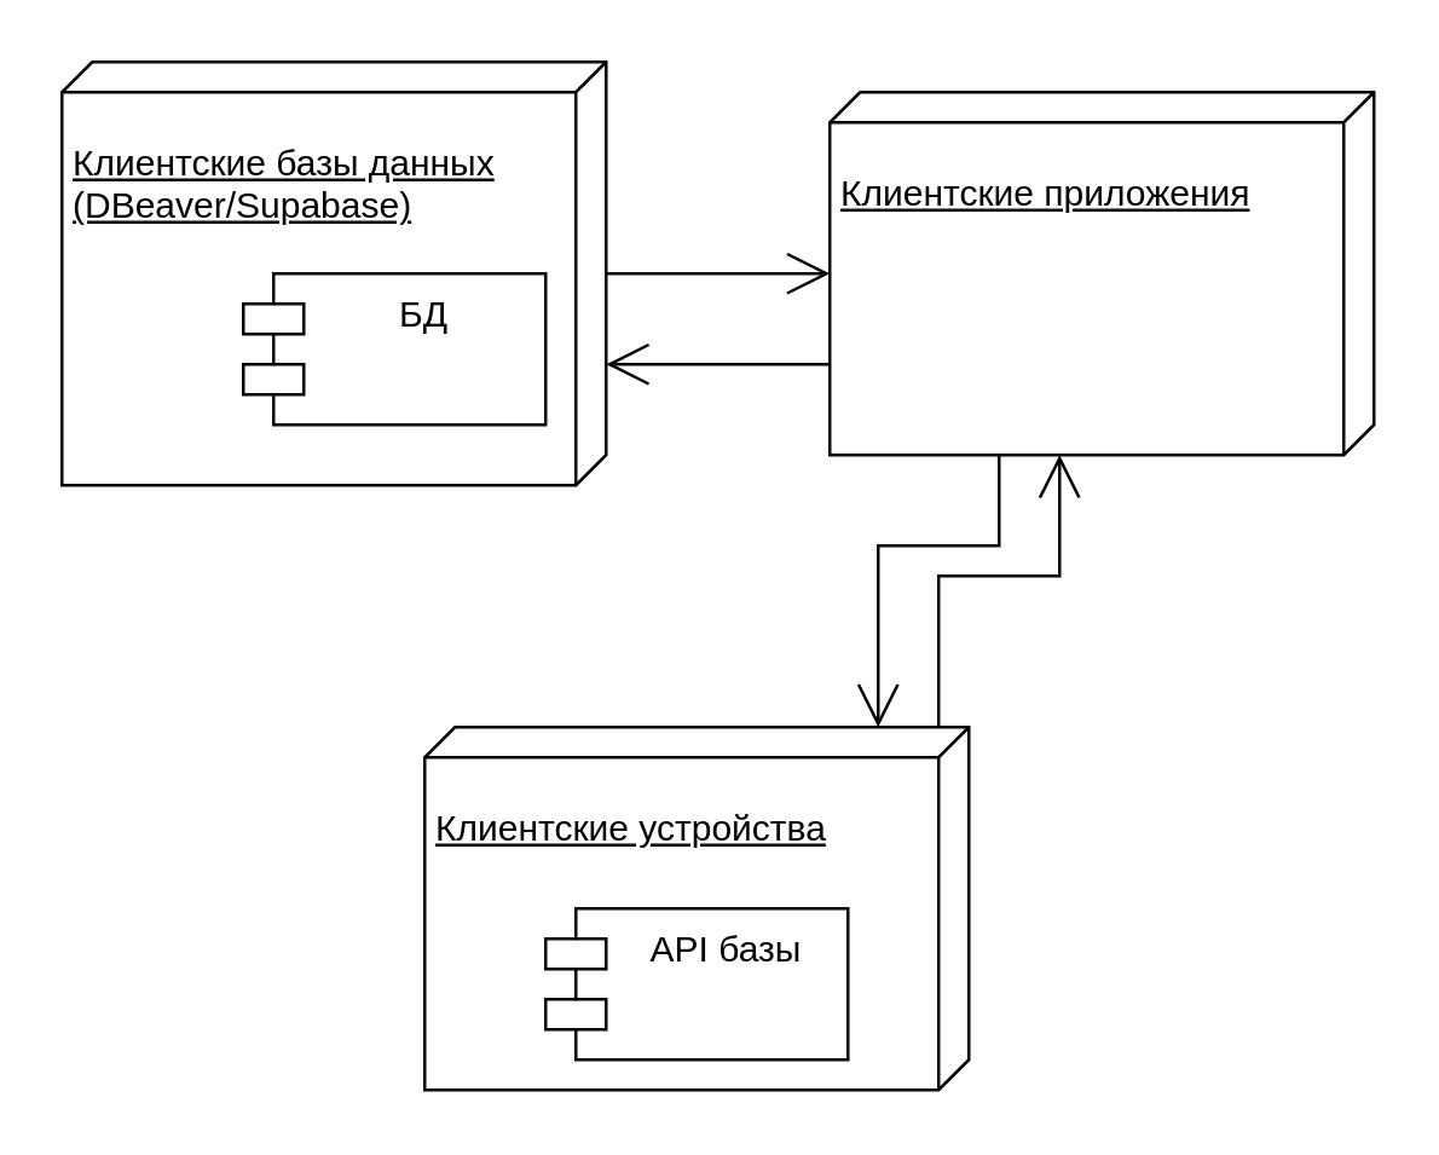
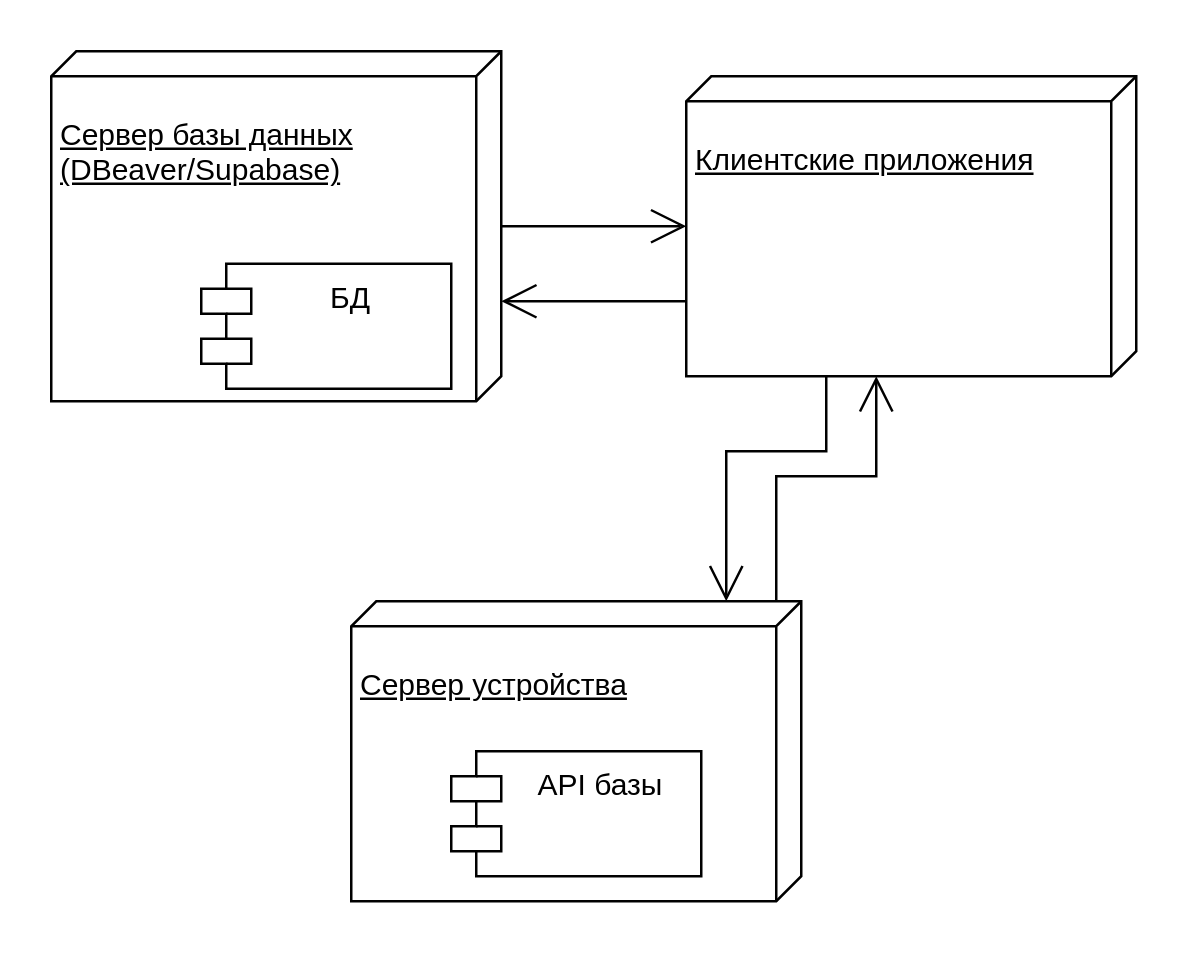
  <mxCell id="0" />
  <mxCell id="1" parent="0" />
- <mxCell id="2" value="&lt;p data-pm-slice=&quot;1 1 [&amp;quot;list&amp;quot;,{&amp;quot;spread&amp;quot;:false,&amp;quot;start&amp;quot;:2861,&amp;quot;end&amp;quot;:3035},&amp;quot;regular_list_item&amp;quot;,{&amp;quot;start&amp;quot;:2861,&amp;quot;end&amp;quot;:2900}]&quot;&gt;Клиентские базы данных (DBeaver/Supabase)&lt;/p&gt;" style="verticalAlign=top;align=left;spacingTop=8;spacingLeft=2;spacingRight=12;shape=cube;size=10;direction=south;fontStyle=4;html=1;whiteSpace=wrap;" parent="1" vertex="1"><mxGeometry x="20" y="20" width="180" height="140" as="geometry" /></mxCell>
+ <mxCell id="2" value="&lt;p data-pm-slice=&quot;1 1 [&amp;quot;list&amp;quot;,{&amp;quot;spread&amp;quot;:false,&amp;quot;start&amp;quot;:2861,&amp;quot;end&amp;quot;:3035},&amp;quot;regular_list_item&amp;quot;,{&amp;quot;start&amp;quot;:2861,&amp;quot;end&amp;quot;:2900}]&quot;&gt;Сервер базы данных (DBeaver/Supabase)&lt;/p&gt;" style="verticalAlign=top;align=left;spacingTop=8;spacingLeft=2;spacingRight=12;shape=cube;size=10;direction=south;fontStyle=4;html=1;whiteSpace=wrap;" parent="1" vertex="1"><mxGeometry x="20" y="20" width="180" height="140" as="geometry" /></mxCell>
  <mxCell id="3" value="&lt;p data-pm-slice=&quot;1 1 [&amp;quot;list&amp;quot;,{&amp;quot;spread&amp;quot;:false,&amp;quot;start&amp;quot;:2861,&amp;quot;end&amp;quot;:3035},&amp;quot;regular_list_item&amp;quot;,{&amp;quot;start&amp;quot;:2861,&amp;quot;end&amp;quot;:2900}]&quot;&gt;Клиентские приложения&lt;/p&gt;" style="verticalAlign=top;align=left;spacingTop=8;spacingLeft=2;spacingRight=12;shape=cube;size=10;direction=south;fontStyle=4;html=1;whiteSpace=wrap;" parent="1" vertex="1"><mxGeometry x="274" y="30" width="180" height="120" as="geometry" /></mxCell>
- <mxCell id="4" value="&lt;p data-pm-slice=&quot;1 1 [&amp;quot;list&amp;quot;,{&amp;quot;spread&amp;quot;:false,&amp;quot;start&amp;quot;:2861,&amp;quot;end&amp;quot;:3035},&amp;quot;regular_list_item&amp;quot;,{&amp;quot;start&amp;quot;:2952,&amp;quot;end&amp;quot;:3035}]&quot;&gt;Клиентские устройства&lt;/p&gt;" style="verticalAlign=top;align=left;spacingTop=8;spacingLeft=2;spacingRight=12;shape=cube;size=10;direction=south;fontStyle=4;html=1;whiteSpace=wrap;" parent="1" vertex="1"><mxGeometry x="140" y="240" width="180" height="120" as="geometry" /></mxCell>
+ <mxCell id="4" value="&lt;p data-pm-slice=&quot;1 1 [&amp;quot;list&amp;quot;,{&amp;quot;spread&amp;quot;:false,&amp;quot;start&amp;quot;:2861,&amp;quot;end&amp;quot;:3035},&amp;quot;regular_list_item&amp;quot;,{&amp;quot;start&amp;quot;:2952,&amp;quot;end&amp;quot;:3035}]&quot;&gt;Сервер устройства&lt;/p&gt;" style="verticalAlign=top;align=left;spacingTop=8;spacingLeft=2;spacingRight=12;shape=cube;size=10;direction=south;fontStyle=4;html=1;whiteSpace=wrap;" parent="1" vertex="1"><mxGeometry x="140" y="240" width="180" height="120" as="geometry" /></mxCell>
  <mxCell id="5" value="API базы" style="shape=module;align=left;spacingLeft=20;align=center;verticalAlign=top;whiteSpace=wrap;html=1;" parent="1" vertex="1"><mxGeometry x="180" y="300" width="100" height="50" as="geometry" /></mxCell>
- <mxCell id="6" value="БД" style="shape=module;align=left;spacingLeft=20;align=center;verticalAlign=top;whiteSpace=wrap;html=1;" parent="1" vertex="1"><mxGeometry x="80" y="90" width="100" height="50" as="geometry" /></mxCell>
+ <mxCell id="6" value="БД" style="shape=module;align=left;spacingLeft=20;align=center;verticalAlign=top;whiteSpace=wrap;html=1;" parent="1" vertex="1"><mxGeometry x="80" y="105" width="100" height="50" as="geometry" /></mxCell>
  <mxCell id="7" value="" style="endArrow=open;endFill=1;endSize=12;html=1;rounded=0;fontSize=12;curved=1;" parent="1" source="2" target="3" edge="1"><mxGeometry width="160" relative="1" as="geometry"><mxPoint x="160" y="200" as="sourcePoint" /><mxPoint x="320" y="200" as="targetPoint" /></mxGeometry></mxCell>
  <mxCell id="8" value="" style="endArrow=open;endFill=1;endSize=12;html=1;rounded=0;fontSize=12;edgeStyle=orthogonalEdgeStyle;" parent="1" source="3" target="2" edge="1"><mxGeometry width="160" relative="1" as="geometry"><mxPoint x="190" y="200" as="sourcePoint" /><mxPoint x="264" y="202" as="targetPoint" /><Array as="points"><mxPoint x="240" y="120" /><mxPoint x="240" y="120" /></Array></mxGeometry></mxCell>
  <mxCell id="9" value="" style="endArrow=open;endFill=1;endSize=12;html=1;rounded=0;fontSize=12;edgeStyle=orthogonalEdgeStyle;" parent="1" source="4" target="3" edge="1"><mxGeometry width="160" relative="1" as="geometry"><mxPoint x="200" y="230" as="sourcePoint" /><mxPoint x="200" y="190" as="targetPoint" /><Array as="points"><mxPoint x="310" y="190" /><mxPoint x="350" y="190" /></Array></mxGeometry></mxCell>
  <mxCell id="10" value="" style="endArrow=open;endFill=1;endSize=12;html=1;rounded=0;fontSize=12;edgeStyle=orthogonalEdgeStyle;" parent="1" source="3" target="4" edge="1"><mxGeometry width="160" relative="1" as="geometry"><mxPoint x="320" y="250" as="sourcePoint" /><mxPoint x="374" y="160" as="targetPoint" /><Array as="points"><mxPoint x="330" y="180" /><mxPoint x="290" y="180" /></Array></mxGeometry></mxCell>
